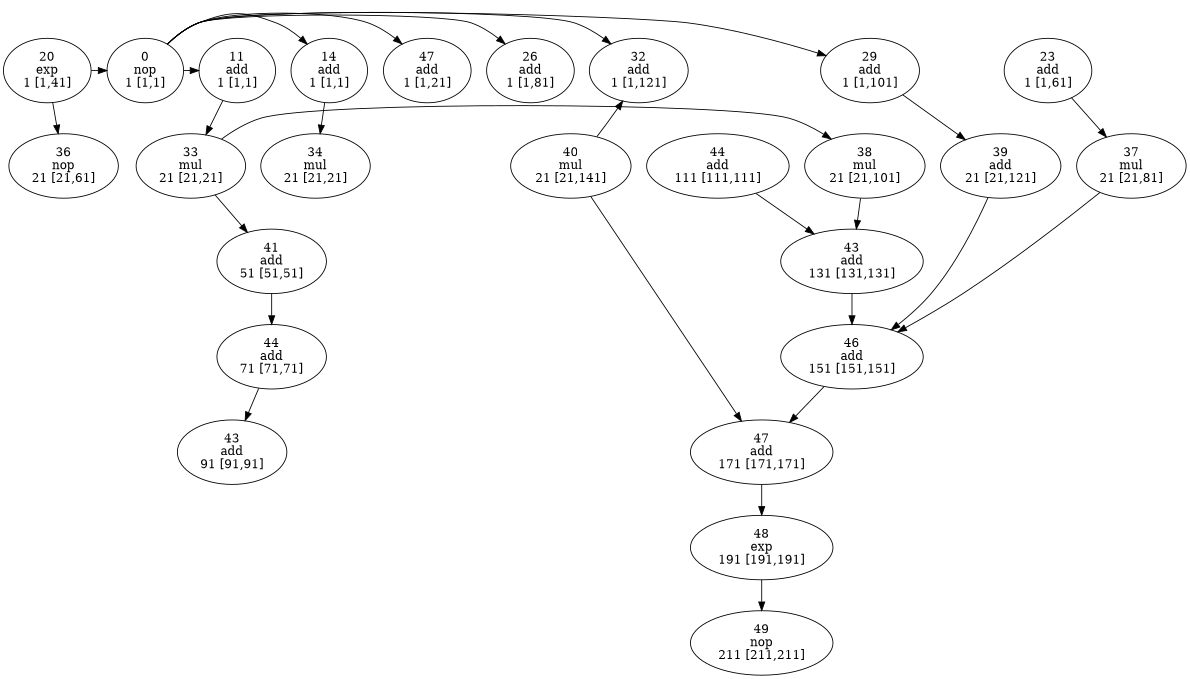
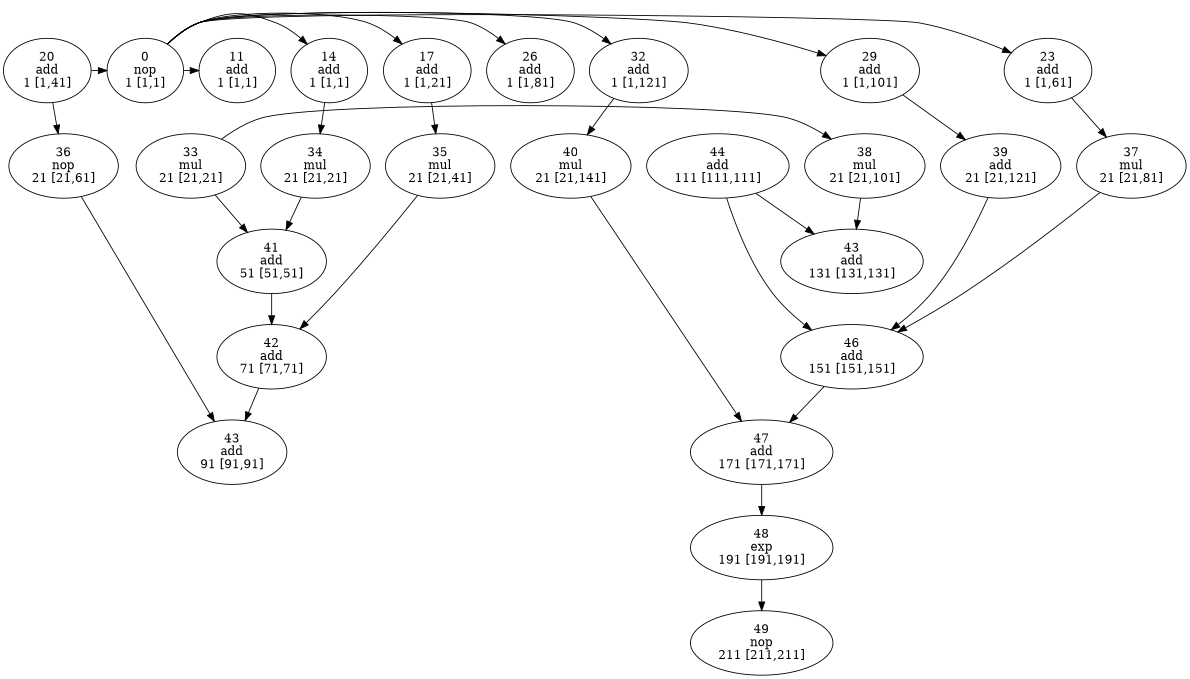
  strict digraph {
    node [area=2 delay=20 fontcolor=black mobility=0 style=empty time_step=1 tl=1 ts=1]
    n1 [label="26\nadd\n1 [1,81]" mobility=80 tl=81]
-   n2 [label="20\nexp\n1 [1,41]" mobility=40 tl=41]
+   n2 [label="20\nadd\n1 [1,41]" mobility=40 tl=41]
    n3 [label="23\nadd\n1 [1,61]" mobility=60 tl=61]
    n4 [label="29\nadd\n1 [1,101]" mobility=100 tl=101]
    n5 [area=0 delay=0 label="0\nnop\n1 [1,1]"]
    n6 [label="11\nadd\n1 [1,1]"]
    n7 [label="14\nadd\n1 [1,1]"]
-   n8 [label="47\nadd\n1 [1,21]" mobility=20 tl=21]
+   n8 [label="17\nadd\n1 [1,21]" mobility=20 tl=21]
    n9 [label="32\nadd\n1 [1,121]" mobility=120 tl=121]
    n10 [label="43\nadd\n131 [131,131]" time_step=131 tl=131 ts=131]
    n11 [area=0 delay=0 label="49\nnop\n211 [211,211]" time_step=211 tl=211 ts=211]
-   n12 [label="44\nadd\n71 [71,71]" time_step=71 tl=71 ts=71]
+   n12 [label="42\nadd\n71 [71,71]" time_step=71 tl=71 ts=71]
    n13 [label="47\nadd\n171 [171,171]" time_step=171 tl=171 ts=171]
    n14 [label="44\nadd\n111 [111,111]" time_step=111 tl=111 ts=111]
    n15 [label="41\nadd\n51 [51,51]" time_step=51 tl=51 ts=51]
    n16 [area=17 delay=30 label="40\nmul\n21 [21,141]" mobility=120 time_step=21 tl=141 ts=21]
    n17 [area=17 delay=30 label="39\nadd\n21 [21,121]" mobility=100 time_step=21 tl=121 ts=21]
    n18 [area=17 delay=30 label="38\nmul\n21 [21,101]" mobility=80 time_step=21 tl=101 ts=21]
    n19 [area=17 delay=30 label="37\nmul\n21 [21,81]" mobility=60 time_step=21 tl=81 ts=21]
    n20 [area=17 delay=30 label="36\nnop\n21 [21,61]" mobility=40 time_step=21 tl=61 ts=21]
+   n21 [area=17 delay=30 label="35\nmul\n21 [21,41]" mobility=20 time_step=21 tl=41 ts=21]
    n22 [area=17 delay=30 label="34\nmul\n21 [21,21]" time_step=21 tl=21 ts=21]
    n23 [area=17 delay=30 label="33\nmul\n21 [21,21]" time_step=21 tl=21 ts=21]
    n24 [label="46\nadd\n151 [151,151]" time_step=151 tl=151 ts=151]
    n25 [label="43\nadd\n91 [91,91]" time_step=91 tl=91 ts=91]
    n26 [label="48\nexp\n191 [191,191]" time_step=191 tl=191 ts=191]
    subgraph sub_1 {
      rank=same
      n1
      n2
      n3
      n4
      n5
      n6
      n7
      n8
      n9
    }
    subgraph sub_2 {
      rank=same
      n10
    }
    subgraph sub_3 {
      rank=same
      n11
    }
    subgraph sub_4 {
      rank=same
      n12
    }
    subgraph sub_5 {
      rank=same
      n13
    }
    subgraph sub_6 {
      rank=same
      n14
    }
    subgraph sub_7 {
      rank=same
      n15
    }
    subgraph sub_8 {
      rank=same
      n16
      n17
      n18
      n19
      n20
+     n21
      n22
      n23
    }
    subgraph sub_9 {
      rank=same
      n24
    }
    subgraph sub_10 {
      rank=same
      n25
    }
    subgraph sub_11 {
      rank=same
      n26
    }
    n2 -> n5
    n2 -> n20
    n3 -> n19
    n4 -> n17
    n5 -> n1
+   n5 -> n3
    n5 -> n4
    n5 -> n6
    n5 -> n7
    n5 -> n8
    n5 -> n9
-   n6 -> n23
    n7 -> n22
-   n16 -> n9
-   n10 -> n24
+   n8 -> n21
+   n9 -> n16
+   n14 -> n24
    n12 -> n25
    n13 -> n26
    n14 -> n10
    n15 -> n12
    n16 -> n13
    n17 -> n24
    n18 -> n10
    n19 -> n24
+   n20 -> n25
+   n21 -> n12
+   n22 -> n15
    n23 -> n15
    n23 -> n18
    n24 -> n13
    n26 -> n11
  }
